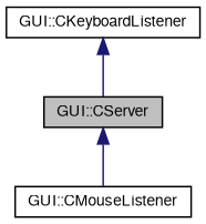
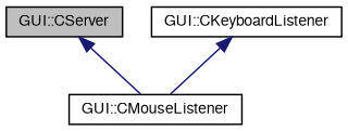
  digraph {
    node [color=black fillcolor=white fontname=FreeSans fontsize=10 shape=record style=filled]
    edge [color=midnightblue dir=back fontname=FreeSans fontsize=10 labelfontname=FreeSans labelfontsize=10 style=solid]
    n1 [fillcolor=grey75 fontcolor=black height=0.2 label="GUI::CServer" width=0.4]
    n2 [height=0.2 label="GUI::CMouseListener" width=0.4]
    n3 [height=0.2 label="GUI::CKeyboardListener" width=0.4]
    n1 -> n2
-   n3 -> n1
+   n3 -> n2
  }
